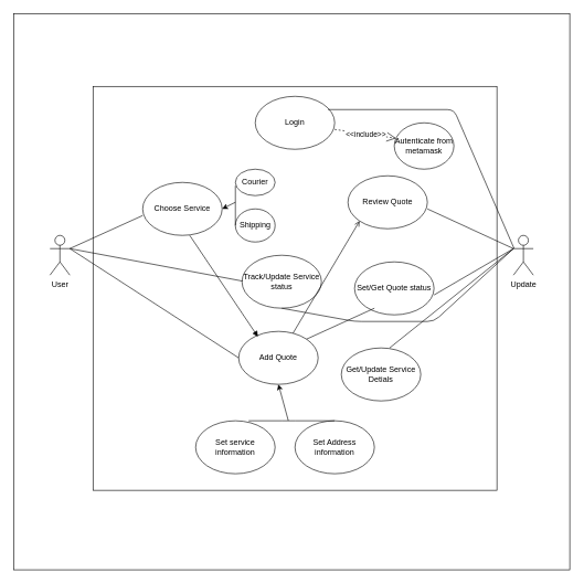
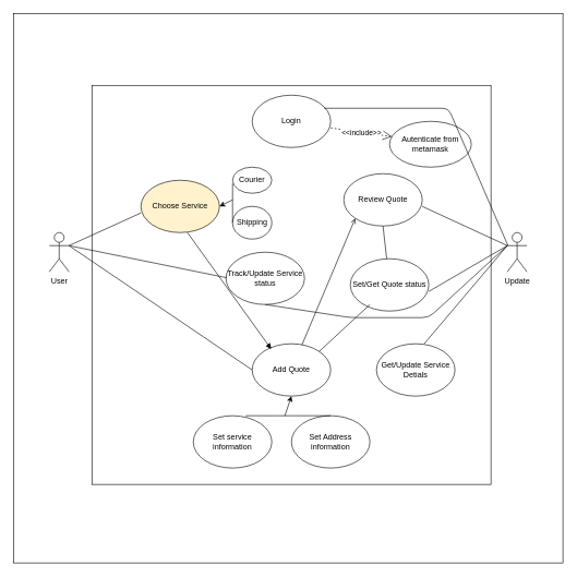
  <mxCell id="0" />
  <mxCell id="1" parent="0" />
  <mxCell id="2" value="" style="whiteSpace=wrap;html=1;aspect=fixed;" vertex="1" parent="1"><mxGeometry x="20" y="20" width="840" height="840" as="geometry" /></mxCell>
  <mxCell id="3" value="" style="whiteSpace=wrap;html=1;aspect=fixed;" vertex="1" parent="1"><mxGeometry x="140" y="130" width="610" height="610" as="geometry" /></mxCell>
- <mxCell id="4" value="Choose Service" style="ellipse;whiteSpace=wrap;html=1;" vertex="1" parent="1"><mxGeometry x="215" y="275" width="120" height="80" as="geometry" /></mxCell>
+ <mxCell id="4" value="Choose Service" style="ellipse;whiteSpace=wrap;html=1;fillColor=#fff2cc;" vertex="1" parent="1"><mxGeometry x="215" y="275" width="120" height="80" as="geometry" /></mxCell>
  <mxCell id="5" value="&lt;div&gt;Shipping&lt;/div&gt;" style="ellipse;whiteSpace=wrap;html=1;" vertex="1" parent="1"><mxGeometry x="355" y="315" width="60" height="50" as="geometry" /></mxCell>
  <mxCell id="6" value="Courier" style="ellipse;whiteSpace=wrap;html=1;" vertex="1" parent="1"><mxGeometry x="355" y="255" width="60" height="40" as="geometry" /></mxCell>
- <mxCell id="7" value="Get/Update Service Detials" style="ellipse;whiteSpace=wrap;html=1;" vertex="1" parent="1"><mxGeometry x="515" y="525" width="120" height="80" as="geometry" /></mxCell>
+ <mxCell id="7" value="Get/Update Service Detials" style="ellipse;whiteSpace=wrap;html=1;" vertex="1" parent="1"><mxGeometry x="575" y="525" width="120" height="80" as="geometry" /></mxCell>
  <mxCell id="8" value="Login" style="ellipse;whiteSpace=wrap;html=1;" vertex="1" parent="1"><mxGeometry x="385" y="145" width="120" height="80" as="geometry" /></mxCell>
- <mxCell id="9" value="Autenticate from metamask" style="ellipse;whiteSpace=wrap;html=1;" vertex="1" parent="1"><mxGeometry x="595" y="185" width="90" height="70" as="geometry" /></mxCell>
- <mxCell id="10" value="&lt;div&gt;Track/Update Service status&lt;/div&gt;" style="ellipse;whiteSpace=wrap;html=1;" vertex="1" parent="1"><mxGeometry x="365" y="385" width="120" height="80" as="geometry" /></mxCell>
- <mxCell id="11" value="&lt;div&gt;Add Quote&lt;/div&gt;" style="ellipse;whiteSpace=wrap;html=1;" vertex="1" parent="1"><mxGeometry x="360" y="500" width="120" height="80" as="geometry" /></mxCell>
+ <mxCell id="9" value="Autenticate from metamask" style="ellipse;whiteSpace=wrap;html=1;" vertex="1" parent="1"><mxGeometry x="595" y="185" width="125" height="70" as="geometry" /></mxCell>
+ <mxCell id="10" value="&lt;div&gt;Track/Update Service status&lt;/div&gt;" style="ellipse;whiteSpace=wrap;html=1;" vertex="1" parent="1"><mxGeometry x="345" y="385" width="120" height="80" as="geometry" /></mxCell>
+ <mxCell id="11" value="&lt;div&gt;Add Quote&lt;/div&gt;" style="ellipse;whiteSpace=wrap;html=1;" vertex="1" parent="1"><mxGeometry x="385" y="525" width="120" height="80" as="geometry" /></mxCell>
  <mxCell id="12" value="&lt;div&gt;Set/Get Quote status&lt;/div&gt;" style="ellipse;whiteSpace=wrap;html=1;" vertex="1" parent="1"><mxGeometry x="535" y="395" width="120" height="80" as="geometry" /></mxCell>
  <mxCell id="13" value="&lt;div&gt;Review Quote&lt;/div&gt;" style="ellipse;whiteSpace=wrap;html=1;" vertex="1" parent="1"><mxGeometry x="525" y="265" width="120" height="80" as="geometry" /></mxCell>
  <mxCell id="14" value="Set service information" style="ellipse;whiteSpace=wrap;html=1;" vertex="1" parent="1"><mxGeometry x="295" y="635" width="120" height="80" as="geometry" /></mxCell>
  <mxCell id="15" value="Set Address information" style="ellipse;whiteSpace=wrap;html=1;" vertex="1" parent="1"><mxGeometry x="445" y="635" width="120" height="80" as="geometry" /></mxCell>
  <mxCell id="16" value="&lt;div&gt;User&lt;/div&gt;&lt;div&gt;&lt;br&gt;&lt;/div&gt;" style="shape=umlActor;verticalLabelPosition=bottom;verticalAlign=top;html=1;outlineConnect=0;" vertex="1" parent="1"><mxGeometry x="75" y="355" width="30" height="60" as="geometry" /></mxCell>
  <mxCell id="17" value="Update" style="shape=umlActor;verticalLabelPosition=bottom;verticalAlign=top;html=1;outlineConnect=0;" vertex="1" parent="1"><mxGeometry x="775" y="355" width="30" height="60" as="geometry" /></mxCell>
  <mxCell id="18" value="" style="endArrow=none;html=1;" edge="1" parent="1"><mxGeometry width="50" height="50" relative="1" as="geometry"><mxPoint x="495" y="165" as="sourcePoint" /><mxPoint x="776" y="375" as="targetPoint" /><Array as="points"><mxPoint x="685" y="165" /></Array></mxGeometry></mxCell>
  <mxCell id="19" value="&lt;div&gt;&amp;lt;&amp;lt;include&amp;gt;&amp;gt;&lt;/div&gt;" style="endArrow=open;endSize=12;dashed=1;html=1;entryX=0.029;entryY=0.333;entryDx=0;entryDy=0;entryPerimeter=0;" edge="1" parent="1" target="9"><mxGeometry width="160" relative="1" as="geometry"><mxPoint x="505" y="195" as="sourcePoint" /><mxPoint x="635" y="195" as="targetPoint" /></mxGeometry></mxCell>
  <mxCell id="20" value="" style="endArrow=none;html=1;" edge="1" parent="1"><mxGeometry width="50" height="50" relative="1" as="geometry"><mxPoint x="645" y="315" as="sourcePoint" /><mxPoint x="775" y="375" as="targetPoint" /></mxGeometry></mxCell>
  <mxCell id="21" value="" style="endArrow=none;html=1;" edge="1" parent="1"><mxGeometry width="50" height="50" relative="1" as="geometry"><mxPoint x="655" y="445" as="sourcePoint" /><mxPoint x="775" y="375" as="targetPoint" /></mxGeometry></mxCell>
  <mxCell id="22" value="" style="endArrow=none;html=1;entryX=0.5;entryY=1;entryDx=0;entryDy=0;" edge="1" parent="1" target="10"><mxGeometry width="50" height="50" relative="1" as="geometry"><mxPoint x="775" y="375" as="sourcePoint" /><mxPoint x="485" y="475" as="targetPoint" /><Array as="points"><mxPoint x="655" y="485" /><mxPoint x="535" y="485" /></Array></mxGeometry></mxCell>
  <mxCell id="23" value="" style="endArrow=none;html=1;entryX=0;entryY=0.5;entryDx=0;entryDy=0;" edge="1" parent="1" target="11"><mxGeometry width="50" height="50" relative="1" as="geometry"><mxPoint x="105" y="375" as="sourcePoint" /><mxPoint x="235" y="495" as="targetPoint" /></mxGeometry></mxCell>
  <mxCell id="24" value="" style="endArrow=none;html=1;entryX=0.5;entryY=0;entryDx=0;entryDy=0;" edge="1" parent="1" target="15"><mxGeometry width="50" height="50" relative="1" as="geometry"><mxPoint x="375" y="635" as="sourcePoint" /><mxPoint x="425" y="585" as="targetPoint" /><Array as="points"><mxPoint x="435" y="635" /></Array></mxGeometry></mxCell>
  <mxCell id="25" value="" style="endArrow=classic;html=1;entryX=0.5;entryY=1;entryDx=0;entryDy=0;" edge="1" parent="1" target="11"><mxGeometry width="50" height="50" relative="1" as="geometry"><mxPoint x="435" y="635" as="sourcePoint" /><mxPoint x="475" y="495" as="targetPoint" /></mxGeometry></mxCell>
  <mxCell id="26" value="" style="endArrow=none;html=1;exitX=1;exitY=0;exitDx=0;exitDy=0;" edge="1" parent="1" source="11"><mxGeometry width="50" height="50" relative="1" as="geometry"><mxPoint x="515" y="515" as="sourcePoint" /><mxPoint x="565" y="465" as="targetPoint" /></mxGeometry></mxCell>
  <mxCell id="27" value="" style="endArrow=none;html=1;exitX=0;exitY=0.5;exitDx=0;exitDy=0;" edge="1" parent="1" source="5"><mxGeometry width="50" height="50" relative="1" as="geometry"><mxPoint x="305" y="330" as="sourcePoint" /><mxPoint x="355" y="280" as="targetPoint" /></mxGeometry></mxCell>
  <mxCell id="28" value="" style="endArrow=classic;html=1;entryX=1;entryY=0.5;entryDx=0;entryDy=0;" edge="1" parent="1" target="4"><mxGeometry width="50" height="50" relative="1" as="geometry"><mxPoint x="355" y="305" as="sourcePoint" /><mxPoint x="475" y="455" as="targetPoint" /></mxGeometry></mxCell>
  <mxCell id="29" value="" style="endArrow=open;html=1;entryX=0;entryY=1;entryDx=0;entryDy=0;" edge="1" parent="1" source="11" target="13"><mxGeometry width="50" height="50" relative="1" as="geometry"><mxPoint x="425" y="455" as="sourcePoint" /><mxPoint x="475" y="405" as="targetPoint" /></mxGeometry></mxCell>
+ <mxCell id="30" value="" style="endArrow=none;html=1;entryX=0.5;entryY=1;entryDx=0;entryDy=0;" edge="1" parent="1" source="12" target="13"><mxGeometry width="50" height="50" relative="1" as="geometry"><mxPoint x="425" y="455" as="sourcePoint" /><mxPoint x="475" y="405" as="targetPoint" /></mxGeometry></mxCell>
  <mxCell id="31" value="" style="endArrow=none;html=1;exitX=1;exitY=0.333;exitDx=0;exitDy=0;exitPerimeter=0;" edge="1" parent="1" source="16"><mxGeometry width="50" height="50" relative="1" as="geometry"><mxPoint x="165" y="375" as="sourcePoint" /><mxPoint x="215" y="325" as="targetPoint" /></mxGeometry></mxCell>
  <mxCell id="32" value="" style="endArrow=none;html=1;entryX=0.008;entryY=0.488;entryDx=0;entryDy=0;entryPerimeter=0;" edge="1" parent="1" target="10"><mxGeometry width="50" height="50" relative="1" as="geometry"><mxPoint x="105" y="375" as="sourcePoint" /><mxPoint x="475" y="405" as="targetPoint" /><Array as="points" /></mxGeometry></mxCell>
  <mxCell id="33" value="" style="endArrow=block;html=1;exitX=0.592;exitY=1;exitDx=0;exitDy=0;exitPerimeter=0;entryX=0.242;entryY=0.1;entryDx=0;entryDy=0;entryPerimeter=0;" edge="1" parent="1" source="4" target="11"><mxGeometry width="50" height="50" relative="1" as="geometry"><mxPoint x="425" y="485" as="sourcePoint" /><mxPoint x="475" y="435" as="targetPoint" /><Array as="points" /></mxGeometry></mxCell>
  <mxCell id="34" value="" style="endArrow=none;html=1;exitX=0.608;exitY=0;exitDx=0;exitDy=0;exitPerimeter=0;" edge="1" parent="1" source="7"><mxGeometry width="50" height="50" relative="1" as="geometry"><mxPoint x="675" y="545" as="sourcePoint" /><mxPoint x="775" y="375" as="targetPoint" /></mxGeometry></mxCell>
